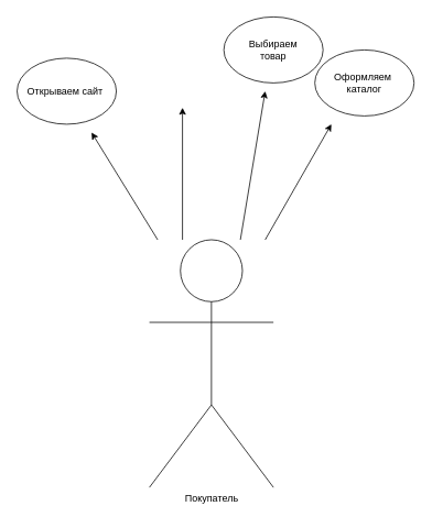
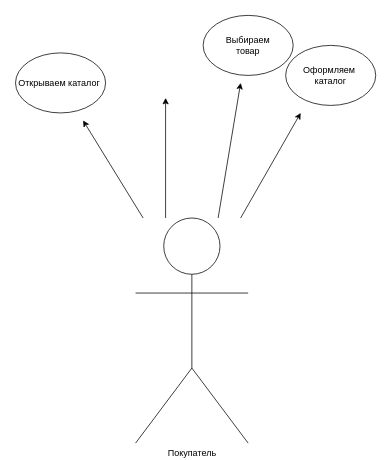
  <mxCell id="0" />
  <mxCell id="1" parent="0" />
  <mxCell id="2" value="Покупатель&lt;br&gt;" style="shape=umlActor;verticalLabelPosition=bottom;verticalAlign=top;html=1;outlineConnect=0;" parent="1" vertex="1"><mxGeometry x="180" y="290" width="150" height="300" as="geometry" /></mxCell>
  <mxCell id="3" value="" style="endArrow=classic;html=1;rounded=0;" parent="1" edge="1"><mxGeometry width="50" height="50" relative="1" as="geometry"><mxPoint x="190" y="290" as="sourcePoint" /><mxPoint x="110" y="160" as="targetPoint" /></mxGeometry></mxCell>
  <mxCell id="4" value="" style="endArrow=classic;html=1;rounded=0;" parent="1" edge="1"><mxGeometry width="50" height="50" relative="1" as="geometry"><mxPoint x="220" y="290" as="sourcePoint" /><mxPoint x="220" y="130" as="targetPoint" /></mxGeometry></mxCell>
  <mxCell id="5" value="" style="endArrow=classic;html=1;rounded=0;" parent="1" edge="1"><mxGeometry width="50" height="50" relative="1" as="geometry"><mxPoint x="320" y="290" as="sourcePoint" /><mxPoint x="400" y="150" as="targetPoint" /></mxGeometry></mxCell>
  <mxCell id="6" value="" style="endArrow=classic;html=1;rounded=0;" parent="1" edge="1"><mxGeometry x="0.625" y="-15" width="50" height="50" relative="1" as="geometry"><mxPoint x="290" y="290" as="sourcePoint" /><mxPoint x="320" y="110" as="targetPoint" /><mxPoint as="offset" /></mxGeometry></mxCell>
- <mxCell id="7" value="Открываем сайт&amp;nbsp;" style="ellipse;whiteSpace=wrap;html=1;" parent="1" vertex="1"><mxGeometry x="20" y="70" width="120" height="80" as="geometry" /></mxCell>
+ <mxCell id="7" value="Открываем каталог&amp;nbsp;" style="ellipse;whiteSpace=wrap;html=1;" parent="1" vertex="1"><mxGeometry x="20" y="70" width="120" height="80" as="geometry" /></mxCell>
  <mxCell id="8" value="Выбираем&lt;br&gt;товар" style="ellipse;whiteSpace=wrap;html=1;" parent="1" vertex="1"><mxGeometry x="270" y="20" width="120" height="80" as="geometry" /></mxCell>
  <mxCell id="9" value="Оформляем&amp;nbsp;&lt;br&gt;каталог" style="ellipse;whiteSpace=wrap;html=1;" parent="1" vertex="1"><mxGeometry x="380" y="60" width="120" height="80" as="geometry" /></mxCell>
